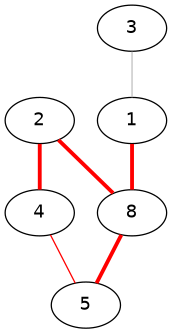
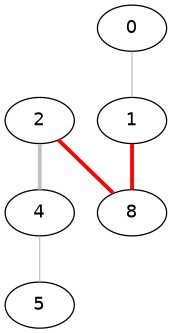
  graph {
    fontname="DejaVu Sans"
    node [fontname="DejaVu Sans"]
    edge [color=red fontname="DejaVu Sans" penwidth=3.0]
    n1 [label=5]
    n2 [label=4]
    n3 [label=8]
    n4 [label=2]
    n5 [label=1]
-   n6 [label=3]
-   n2 -- n1 [penwidth=""]
-   n3 -- n1
-   n4 -- n2
+   n6 [label=0]
+   n2 -- n1 [color=gray penwidth=""]
+   n4 -- n2 [color=gray]
    n4 -- n3
    n5 -- n3
    n6 -- n5 [color=gray penwidth=""]
  }
